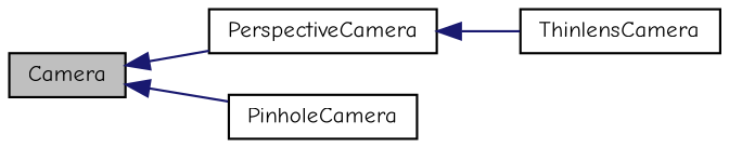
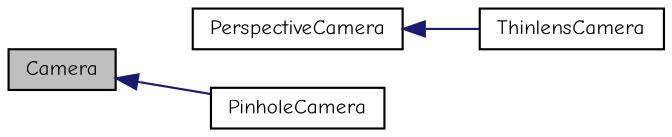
  digraph {
    fontname="Comic Neue"
    rankdir=LR
    node [color=black fillcolor=white fontname="Comic Neue" fontsize=10 shape=box style=filled]
    edge [color=midnightblue dir=back fontname="Comic Neue" fontsize=10 labelfontname=Helvetica labelfontsize=10 style=solid]
    n1 [fillcolor=grey75 fontcolor=black height=0.2 label=Camera width=0.4]
    n2 [height=0.2 label=PerspectiveCamera width=0.4]
    n3 [height=0.2 label=PinholeCamera width=0.4]
    n4 [height=0.2 label=ThinlensCamera width=0.4]
-   n1 -> n2
    n1 -> n3
    n2 -> n4
  }
